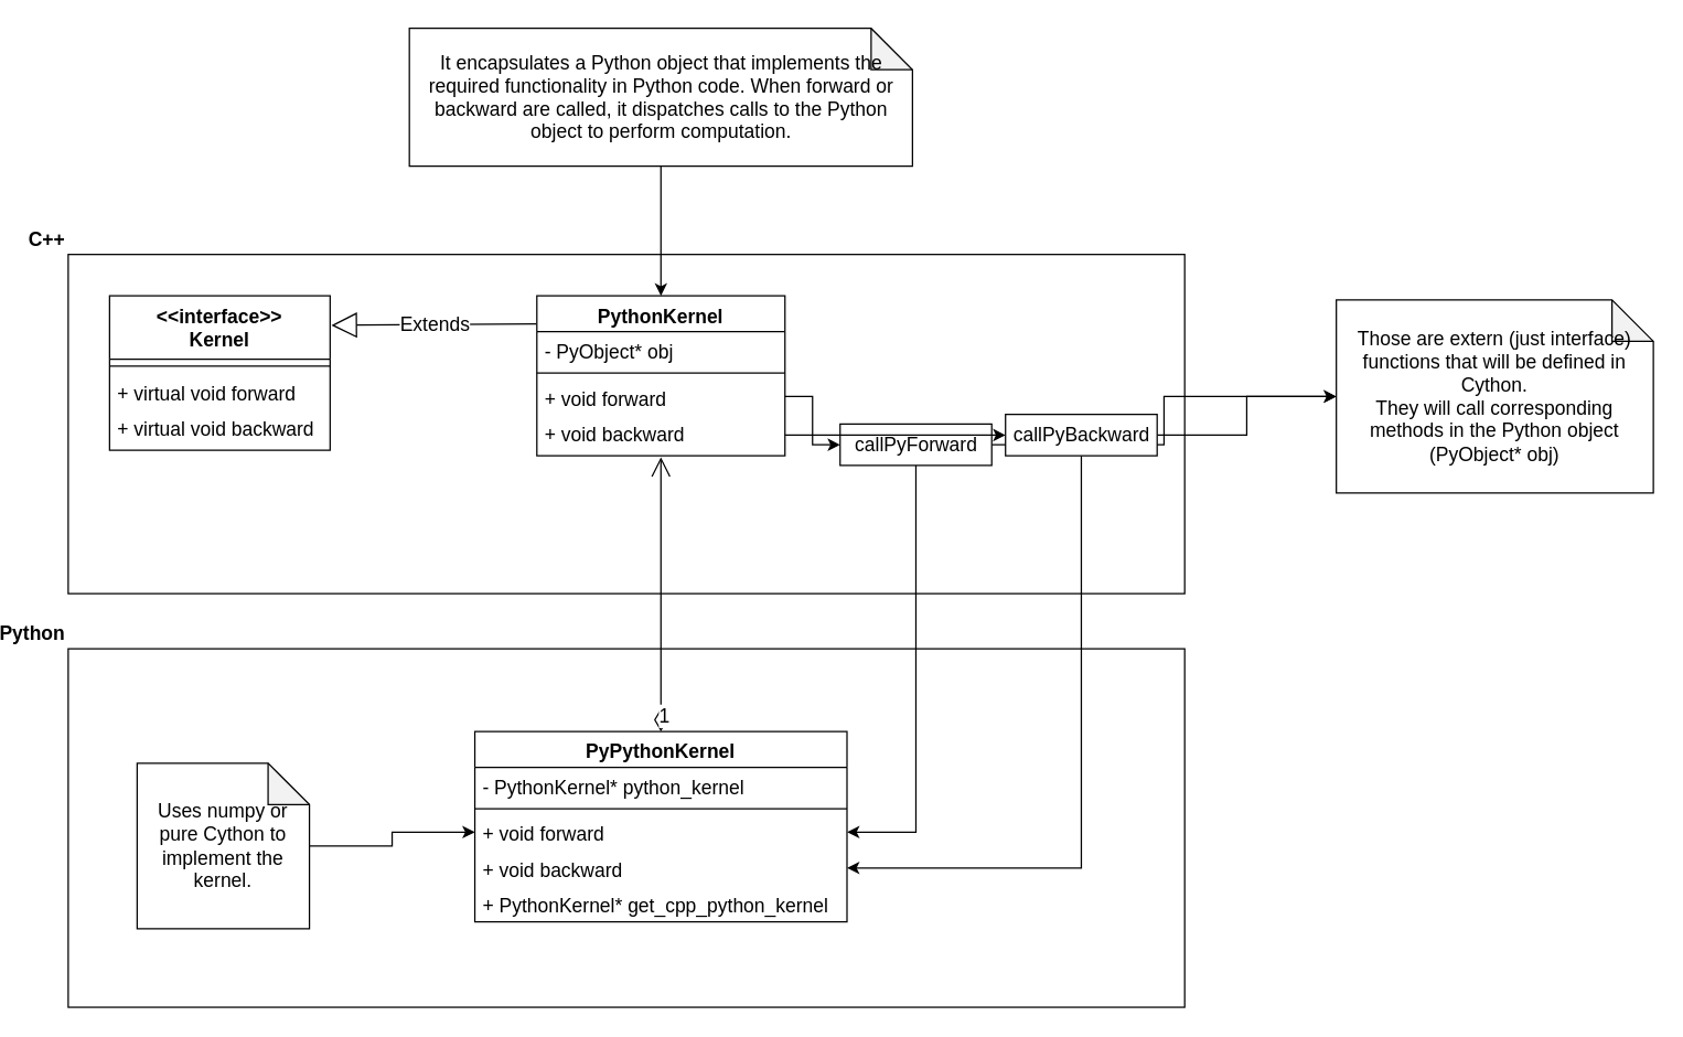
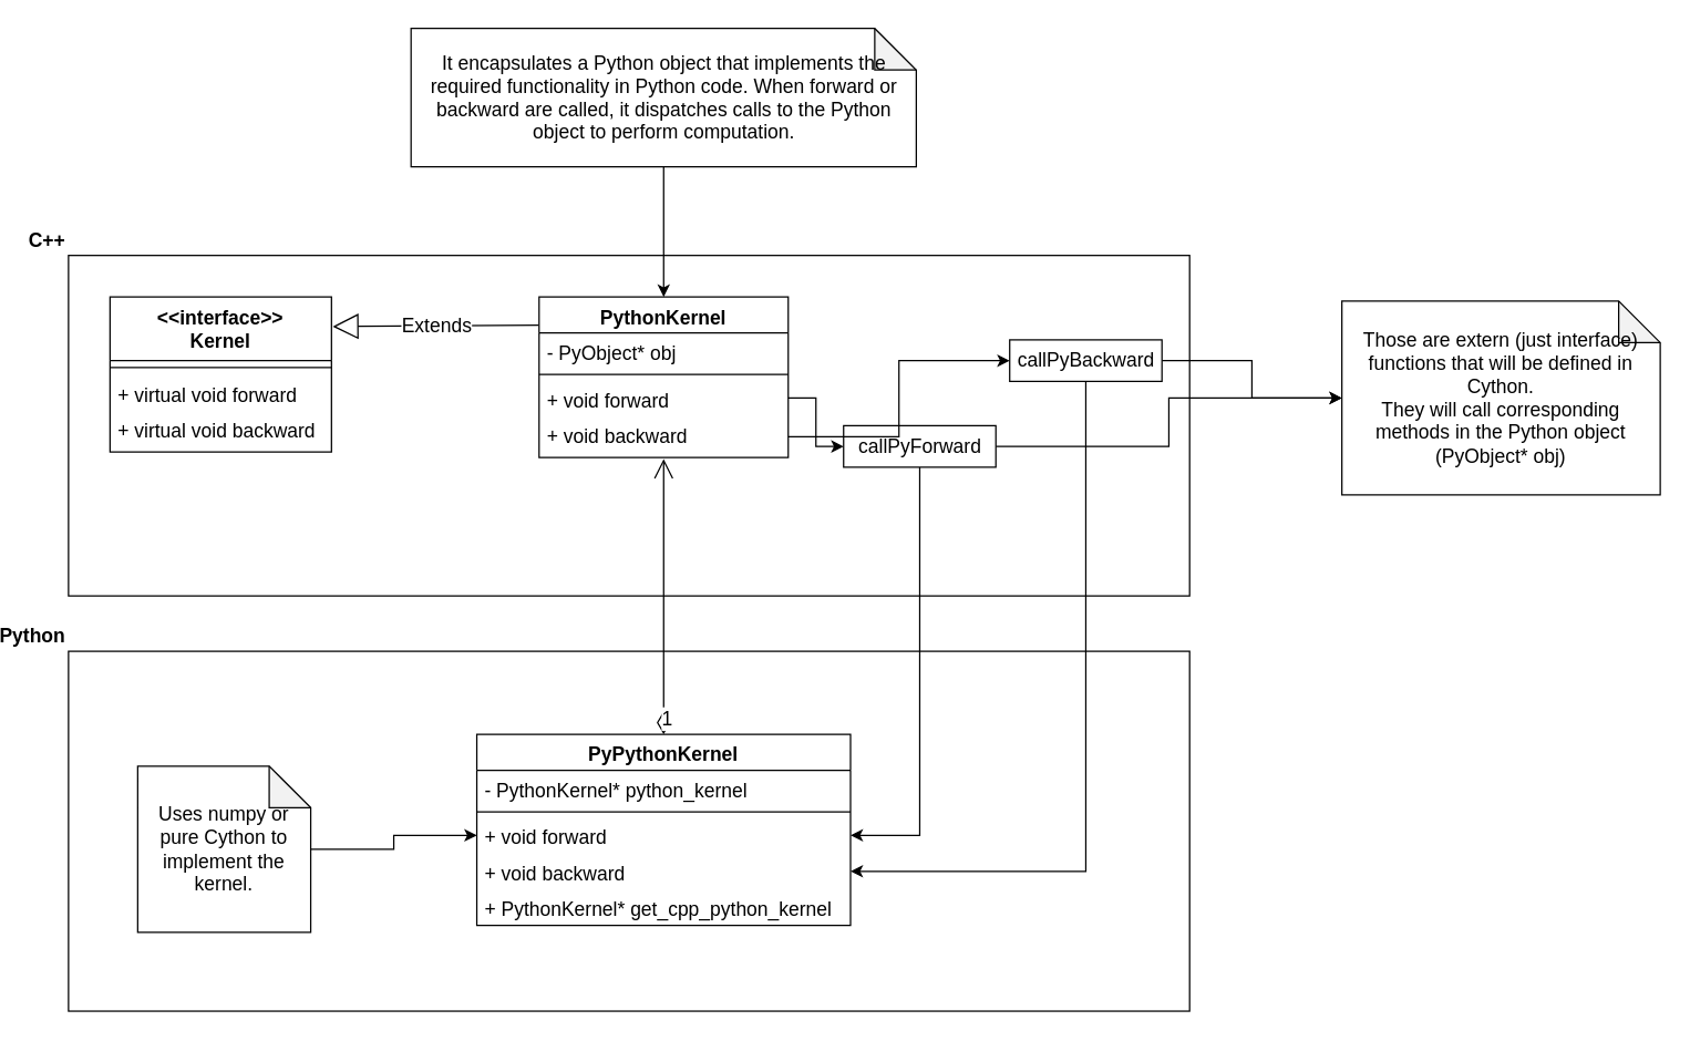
  <mxCell id="0" />
  <mxCell id="1" parent="0" />
  <mxCell id="2" value="&lt;b&gt;Python&lt;/b&gt;" style="rounded=0;whiteSpace=wrap;html=1;fontSize=14;align=right;labelPosition=left;verticalLabelPosition=top;verticalAlign=bottom;" vertex="1" parent="1"><mxGeometry x="20" y="470" width="810" height="260" as="geometry" /></mxCell>
  <mxCell id="3" value="&lt;b style=&quot;font-size: 14px;&quot;&gt;C++&lt;/b&gt;" style="rounded=0;html=1;labelPosition=left;verticalLabelPosition=top;align=right;verticalAlign=bottom;whiteSpace=wrap;textDirection=ltr;fontSize=14;spacing=2;spacingRight=0;spacingLeft=0;" vertex="1" parent="1"><mxGeometry x="20" y="184" width="810" height="246" as="geometry" /></mxCell>
  <mxCell id="4" value="&lt;&lt;interface&gt;&gt;&#10;Kernel" style="swimlane;fontStyle=1;align=center;verticalAlign=top;childLayout=stackLayout;horizontal=1;startSize=46;horizontalStack=0;resizeParent=1;resizeParentMax=0;resizeLast=0;collapsible=1;marginBottom=0;fontSize=14;" vertex="1" parent="1"><mxGeometry x="50" y="214" width="160" height="112" as="geometry" /></mxCell>
  <mxCell id="5" value="" style="line;strokeWidth=1;fillColor=none;align=left;verticalAlign=middle;spacingTop=-1;spacingLeft=3;spacingRight=3;rotatable=0;labelPosition=right;points=[];portConstraint=eastwest;fontSize=14;" vertex="1" parent="4"><mxGeometry y="46" width="160" height="10" as="geometry" /></mxCell>
  <mxCell id="6" value="+ virtual void forward" style="text;strokeColor=none;fillColor=none;align=left;verticalAlign=top;spacingLeft=4;spacingRight=4;overflow=hidden;rotatable=0;points=[[0,0.5],[1,0.5]];portConstraint=eastwest;fontSize=14;" vertex="1" parent="4"><mxGeometry y="56" width="160" height="26" as="geometry" /></mxCell>
  <mxCell id="7" value="+ virtual void backward" style="text;strokeColor=none;fillColor=none;align=left;verticalAlign=top;spacingLeft=4;spacingRight=4;overflow=hidden;rotatable=0;points=[[0,0.5],[1,0.5]];portConstraint=eastwest;fontSize=14;" vertex="1" parent="4"><mxGeometry y="82" width="160" height="30" as="geometry" /></mxCell>
  <mxCell id="8" value="PythonKernel" style="swimlane;fontStyle=1;align=center;verticalAlign=top;childLayout=stackLayout;horizontal=1;startSize=26;horizontalStack=0;resizeParent=1;resizeParentMax=0;resizeLast=0;collapsible=1;marginBottom=0;fontSize=14;" vertex="1" parent="1"><mxGeometry x="360" y="214" width="180" height="116" as="geometry" /></mxCell>
  <mxCell id="9" value="- PyObject* obj" style="text;strokeColor=none;fillColor=none;align=left;verticalAlign=top;spacingLeft=4;spacingRight=4;overflow=hidden;rotatable=0;points=[[0,0.5],[1,0.5]];portConstraint=eastwest;fontSize=14;" vertex="1" parent="8"><mxGeometry y="26" width="180" height="26" as="geometry" /></mxCell>
  <mxCell id="10" value="" style="line;strokeWidth=1;fillColor=none;align=left;verticalAlign=middle;spacingTop=-1;spacingLeft=3;spacingRight=3;rotatable=0;labelPosition=right;points=[];portConstraint=eastwest;fontSize=14;" vertex="1" parent="8"><mxGeometry y="52" width="180" height="8" as="geometry" /></mxCell>
  <mxCell id="11" value="+ void forward" style="text;strokeColor=none;fillColor=none;align=left;verticalAlign=top;spacingLeft=4;spacingRight=4;overflow=hidden;rotatable=0;points=[[0,0.5],[1,0.5]];portConstraint=eastwest;fontSize=14;" vertex="1" parent="8"><mxGeometry y="60" width="180" height="26" as="geometry" /></mxCell>
  <mxCell id="12" value="+ void backward" style="text;strokeColor=none;fillColor=none;align=left;verticalAlign=top;spacingLeft=4;spacingRight=4;overflow=hidden;rotatable=0;points=[[0,0.5],[1,0.5]];portConstraint=eastwest;fontSize=14;" vertex="1" parent="8"><mxGeometry y="86" width="180" height="30" as="geometry" /></mxCell>
  <mxCell id="13" value="Extends" style="endArrow=block;endSize=16;endFill=0;html=1;exitX=-0.002;exitY=0.176;exitDx=0;exitDy=0;exitPerimeter=0;entryX=1.006;entryY=0.191;entryDx=0;entryDy=0;entryPerimeter=0;fontSize=14;" edge="1" parent="1" source="8" target="4"><mxGeometry width="160" relative="1" as="geometry"><mxPoint x="240" y="350" as="sourcePoint" /><mxPoint x="400" y="350" as="targetPoint" /></mxGeometry></mxCell>
  <mxCell id="14" style="edgeStyle=orthogonalEdgeStyle;rounded=0;orthogonalLoop=1;jettySize=auto;html=1;entryX=0;entryY=0.5;entryDx=0;entryDy=0;entryPerimeter=0;fontSize=14;" edge="1" parent="1" source="16" target="26"><mxGeometry relative="1" as="geometry" /></mxCell>
  <mxCell id="15" style="edgeStyle=orthogonalEdgeStyle;rounded=0;orthogonalLoop=1;jettySize=auto;html=1;entryX=1;entryY=0.5;entryDx=0;entryDy=0;fontSize=14;" edge="1" parent="1" source="16" target="23"><mxGeometry relative="1" as="geometry" /></mxCell>
  <mxCell id="16" value="callPyForward" style="html=1;fontSize=14;" vertex="1" parent="1"><mxGeometry x="580" y="307" width="110" height="30" as="geometry" /></mxCell>
  <mxCell id="17" style="edgeStyle=orthogonalEdgeStyle;rounded=0;orthogonalLoop=1;jettySize=auto;html=1;entryX=0;entryY=0.5;entryDx=0;entryDy=0;fontSize=14;" edge="1" parent="1" source="11" target="16"><mxGeometry relative="1" as="geometry" /></mxCell>
  <mxCell id="18" style="edgeStyle=orthogonalEdgeStyle;rounded=0;orthogonalLoop=1;jettySize=auto;html=1;entryX=1;entryY=0.5;entryDx=0;entryDy=0;fontSize=14;" edge="1" parent="1" source="29" target="24"><mxGeometry relative="1" as="geometry" /></mxCell>
  <mxCell id="19" style="edgeStyle=orthogonalEdgeStyle;rounded=0;orthogonalLoop=1;jettySize=auto;html=1;entryX=0;entryY=0.5;entryDx=0;entryDy=0;fontSize=14;" edge="1" parent="1" source="12" target="29"><mxGeometry relative="1" as="geometry" /></mxCell>
  <mxCell id="20" value="PyPythonKernel" style="swimlane;fontStyle=1;align=center;verticalAlign=top;childLayout=stackLayout;horizontal=1;startSize=26;horizontalStack=0;resizeParent=1;resizeParentMax=0;resizeLast=0;collapsible=1;marginBottom=0;fontSize=14;" vertex="1" parent="1"><mxGeometry x="315" y="530" width="270" height="138" as="geometry" /></mxCell>
  <mxCell id="21" value="- PythonKernel* python_kernel" style="text;strokeColor=none;fillColor=none;align=left;verticalAlign=top;spacingLeft=4;spacingRight=4;overflow=hidden;rotatable=0;points=[[0,0.5],[1,0.5]];portConstraint=eastwest;fontSize=14;" vertex="1" parent="20"><mxGeometry y="26" width="270" height="26" as="geometry" /></mxCell>
  <mxCell id="22" value="" style="line;strokeWidth=1;fillColor=none;align=left;verticalAlign=middle;spacingTop=-1;spacingLeft=3;spacingRight=3;rotatable=0;labelPosition=right;points=[];portConstraint=eastwest;fontSize=14;" vertex="1" parent="20"><mxGeometry y="52" width="270" height="8" as="geometry" /></mxCell>
  <mxCell id="23" value="+ void forward" style="text;strokeColor=none;fillColor=none;align=left;verticalAlign=top;spacingLeft=4;spacingRight=4;overflow=hidden;rotatable=0;points=[[0,0.5],[1,0.5]];portConstraint=eastwest;fontSize=14;" vertex="1" parent="20"><mxGeometry y="60" width="270" height="26" as="geometry" /></mxCell>
  <mxCell id="24" value="+ void backward" style="text;strokeColor=none;fillColor=none;align=left;verticalAlign=top;spacingLeft=4;spacingRight=4;overflow=hidden;rotatable=0;points=[[0,0.5],[1,0.5]];portConstraint=eastwest;fontSize=14;" vertex="1" parent="20"><mxGeometry y="86" width="270" height="26" as="geometry" /></mxCell>
  <mxCell id="25" value="+ PythonKernel* get_cpp_python_kernel" style="text;strokeColor=none;fillColor=none;align=left;verticalAlign=top;spacingLeft=4;spacingRight=4;overflow=hidden;rotatable=0;points=[[0,0.5],[1,0.5]];portConstraint=eastwest;fontSize=14;" vertex="1" parent="20"><mxGeometry y="112" width="270" height="26" as="geometry" /></mxCell>
  <mxCell id="26" value="Those are extern (just interface) functions that will be defined in Cython.&lt;br&gt;They will call corresponding methods in the Python object (PyObject* obj)" style="shape=note;whiteSpace=wrap;html=1;backgroundOutline=1;darkOpacity=0.05;fontSize=14;align=center;spacingLeft=2;spacingRight=2;" vertex="1" parent="1"><mxGeometry x="940" y="217" width="230" height="140" as="geometry" /></mxCell>
  <mxCell id="27" value="1" style="endArrow=open;html=1;endSize=12;startArrow=diamondThin;startSize=14;startFill=0;edgeStyle=orthogonalEdgeStyle;align=left;verticalAlign=bottom;fontSize=14;exitX=0.5;exitY=0;exitDx=0;exitDy=0;" edge="1" parent="1" source="20"><mxGeometry x="-1" y="3" relative="1" as="geometry"><mxPoint x="450" y="430" as="sourcePoint" /><mxPoint x="450" y="331" as="targetPoint" /></mxGeometry></mxCell>
  <mxCell id="28" style="edgeStyle=orthogonalEdgeStyle;rounded=0;orthogonalLoop=1;jettySize=auto;html=1;entryX=0;entryY=0.5;entryDx=0;entryDy=0;entryPerimeter=0;fontSize=14;" edge="1" parent="1" source="29" target="26"><mxGeometry relative="1" as="geometry" /></mxCell>
- <mxCell id="29" value="callPyBackward" style="html=1;fontSize=14;" vertex="1" parent="1"><mxGeometry x="700" y="300" width="110" height="30" as="geometry" /></mxCell>
+ <mxCell id="29" value="callPyBackward" style="html=1;fontSize=14;" vertex="1" parent="1"><mxGeometry x="700" y="245" width="110" height="30" as="geometry" /></mxCell>
  <mxCell id="30" style="edgeStyle=orthogonalEdgeStyle;rounded=0;orthogonalLoop=1;jettySize=auto;html=1;entryX=0.5;entryY=0;entryDx=0;entryDy=0;fontSize=14;" edge="1" parent="1" source="31" target="8"><mxGeometry relative="1" as="geometry" /></mxCell>
  <mxCell id="31" value="It encapsulates a Python object that implements the required functionality in Python code. When forward or backward are called, it dispatches calls to the Python object to perform computation." style="shape=note;whiteSpace=wrap;html=1;backgroundOutline=1;darkOpacity=0.05;fontSize=14;align=center;" vertex="1" parent="1"><mxGeometry x="267.5" y="20" width="365" height="100" as="geometry" /></mxCell>
  <mxCell id="32" style="edgeStyle=orthogonalEdgeStyle;rounded=0;orthogonalLoop=1;jettySize=auto;html=1;entryX=0;entryY=0.5;entryDx=0;entryDy=0;fontSize=14;" edge="1" parent="1" source="33" target="23"><mxGeometry relative="1" as="geometry" /></mxCell>
  <mxCell id="33" value="Uses numpy or pure Cython to implement the kernel." style="shape=note;whiteSpace=wrap;html=1;backgroundOutline=1;darkOpacity=0.05;fontSize=14;align=center;" vertex="1" parent="1"><mxGeometry x="70" y="553" width="125" height="120" as="geometry" /></mxCell>
